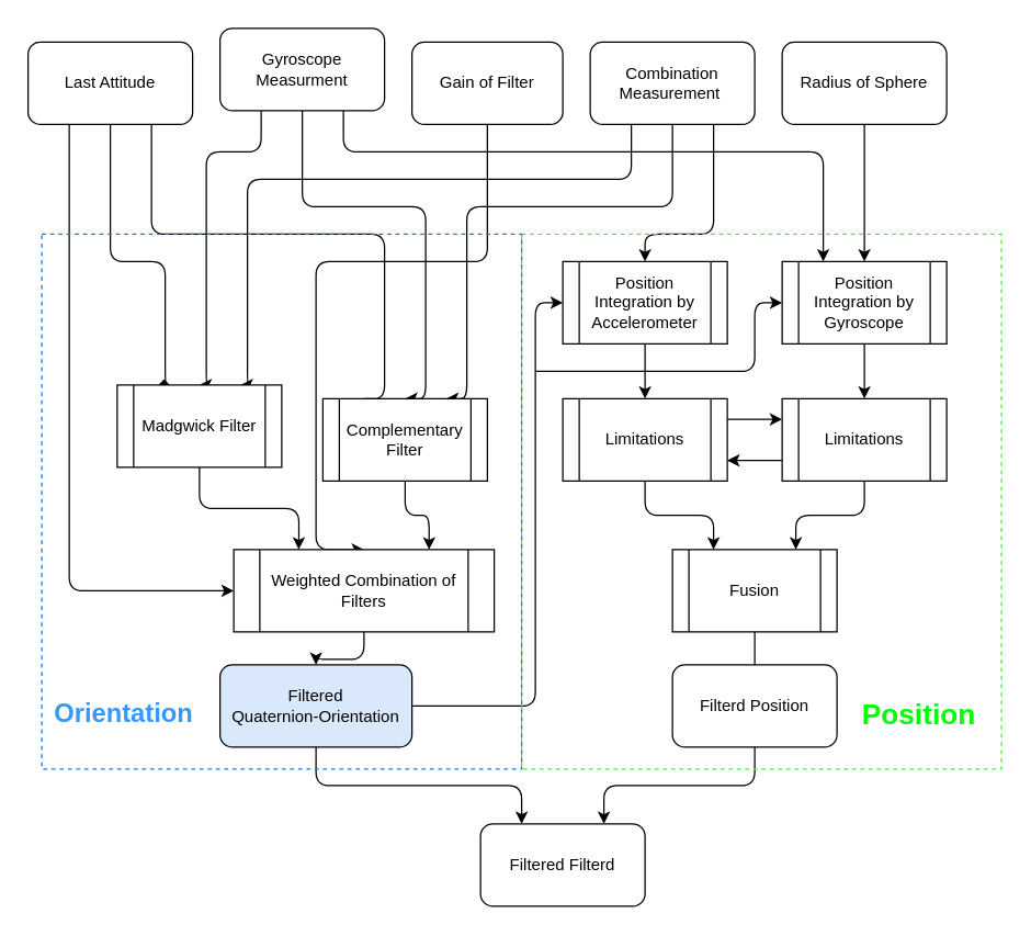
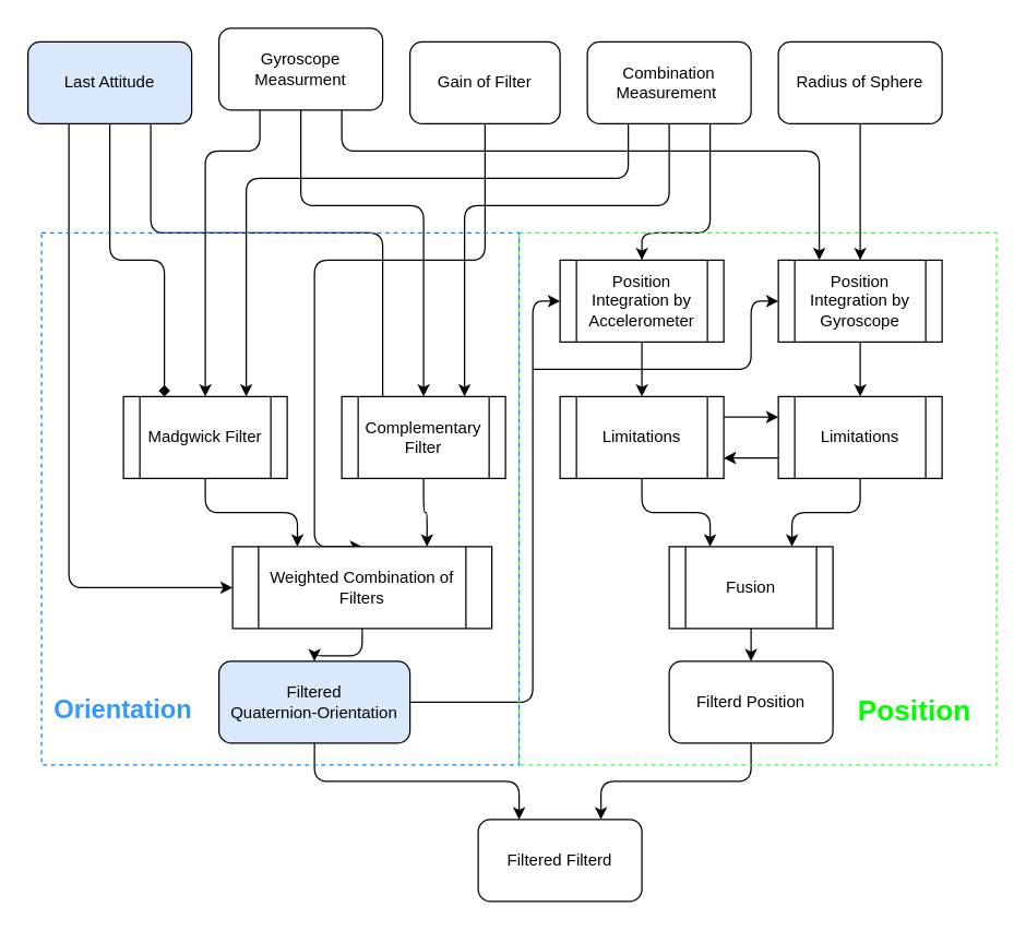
  <mxCell id="0" />
  <mxCell id="1" parent="0" />
  <mxCell id="2" style="edgeStyle=orthogonalEdgeStyle;rounded=1;orthogonalLoop=1;jettySize=auto;html=1;exitX=0.5;exitY=1;exitDx=0;exitDy=0;entryX=0.75;entryY=0;entryDx=0;entryDy=0;" parent="1" source="5" target="15" edge="1"><mxGeometry relative="1" as="geometry"><Array as="points"><mxPoint x="490" y="150" /><mxPoint x="340" y="150" /></Array></mxGeometry></mxCell>
  <mxCell id="3" style="edgeStyle=orthogonalEdgeStyle;rounded=1;orthogonalLoop=1;jettySize=auto;html=1;exitX=0.25;exitY=1;exitDx=0;exitDy=0;entryX=0.75;entryY=0;entryDx=0;entryDy=0;" parent="1" source="5" target="27" edge="1"><mxGeometry relative="1" as="geometry"><Array as="points"><mxPoint x="460" y="130" /><mxPoint x="180" y="130" /></Array><mxPoint x="160" y="230" as="targetPoint" /></mxGeometry></mxCell>
  <mxCell id="4" style="edgeStyle=orthogonalEdgeStyle;rounded=1;orthogonalLoop=1;jettySize=auto;html=1;exitX=0.75;exitY=1;exitDx=0;exitDy=0;entryX=0.5;entryY=0;entryDx=0;entryDy=0;" parent="1" source="5" target="31" edge="1"><mxGeometry relative="1" as="geometry"><mxPoint x="838.75" y="202.5" as="targetPoint" /><Array as="points"><mxPoint x="520" y="170" /><mxPoint x="470" y="170" /></Array></mxGeometry></mxCell>
  <mxCell id="5" value="Combination&lt;br&gt;Measurement&amp;nbsp;" style="rounded=1;whiteSpace=wrap;html=1;" parent="1" vertex="1"><mxGeometry x="430" y="30" width="120" height="60" as="geometry" /></mxCell>
  <mxCell id="6" style="edgeStyle=orthogonalEdgeStyle;rounded=1;orthogonalLoop=1;jettySize=auto;html=1;exitX=0.25;exitY=1;exitDx=0;exitDy=0;entryX=0.5;entryY=0;entryDx=0;entryDy=0;" parent="1" source="9" target="27" edge="1"><mxGeometry relative="1" as="geometry"><Array as="points"><mxPoint x="190" y="110" /><mxPoint x="150" y="110" /></Array><mxPoint x="30" y="160" as="targetPoint" /></mxGeometry></mxCell>
  <mxCell id="7" style="edgeStyle=orthogonalEdgeStyle;rounded=1;orthogonalLoop=1;jettySize=auto;html=1;exitX=0.5;exitY=1;exitDx=0;exitDy=0;entryX=0.5;entryY=0;entryDx=0;entryDy=0;" parent="1" source="9" target="15" edge="1"><mxGeometry relative="1" as="geometry"><Array as="points"><mxPoint x="220" y="150" /><mxPoint x="310" y="150" /></Array><mxPoint x="150" y="230" as="targetPoint" /></mxGeometry></mxCell>
  <mxCell id="8" style="edgeStyle=orthogonalEdgeStyle;rounded=1;orthogonalLoop=1;jettySize=auto;html=1;exitX=0.75;exitY=1;exitDx=0;exitDy=0;entryX=0.25;entryY=0;entryDx=0;entryDy=0;" edge="1" parent="1" source="9" target="33"><mxGeometry relative="1" as="geometry"><Array as="points"><mxPoint x="250" y="110" /><mxPoint x="600" y="110" /></Array></mxGeometry></mxCell>
  <mxCell id="9" value="Gyroscope&lt;br&gt;Measurment" style="rounded=1;whiteSpace=wrap;html=1;" parent="1" vertex="1"><mxGeometry x="160" y="20" width="120" height="60" as="geometry" /></mxCell>
  <mxCell id="10" style="edgeStyle=orthogonalEdgeStyle;rounded=1;orthogonalLoop=1;jettySize=auto;html=1;exitX=0.75;exitY=1;exitDx=0;exitDy=0;entryX=0.25;entryY=0;entryDx=0;entryDy=0;endArrow=none;" parent="1" source="13" target="15" edge="1"><mxGeometry relative="1" as="geometry"><Array as="points"><mxPoint x="110" y="170" /><mxPoint x="280" y="170" /></Array><mxPoint x="100" y="230" as="targetPoint" /></mxGeometry></mxCell>
  <mxCell id="11" style="edgeStyle=orthogonalEdgeStyle;rounded=1;orthogonalLoop=1;jettySize=auto;html=1;exitX=0.5;exitY=1;exitDx=0;exitDy=0;entryX=0.25;entryY=0;entryDx=0;entryDy=0;endArrow=diamond;" edge="1" parent="1" source="13" target="27"><mxGeometry relative="1" as="geometry"><Array as="points"><mxPoint x="80" y="190" /><mxPoint x="120" y="190" /></Array></mxGeometry></mxCell>
  <mxCell id="12" style="edgeStyle=orthogonalEdgeStyle;rounded=1;orthogonalLoop=1;jettySize=auto;html=1;exitX=0.25;exitY=1;exitDx=0;exitDy=0;entryX=0;entryY=0.5;entryDx=0;entryDy=0;" edge="1" parent="1" source="13" target="29"><mxGeometry relative="1" as="geometry" /></mxCell>
- <mxCell id="13" value="Last Attitude" style="rounded=1;whiteSpace=wrap;html=1;" parent="1" vertex="1"><mxGeometry x="20" y="30" width="120" height="60" as="geometry" /></mxCell>
+ <mxCell id="13" value="Last Attitude" style="rounded=1;whiteSpace=wrap;html=1;fillColor=#dae8fc;" parent="1" vertex="1"><mxGeometry x="20" y="30" width="120" height="60" as="geometry" /></mxCell>
  <mxCell id="14" style="edgeStyle=orthogonalEdgeStyle;rounded=1;orthogonalLoop=1;jettySize=auto;html=1;exitX=0.5;exitY=1;exitDx=0;exitDy=0;entryX=0.75;entryY=0;entryDx=0;entryDy=0;" edge="1" parent="1" source="15" target="29"><mxGeometry relative="1" as="geometry" /></mxCell>
- <mxCell id="15" value="Complementary Filter" style="shape=process;whiteSpace=wrap;html=1;backgroundOutline=1;" parent="1" vertex="1"><mxGeometry x="235" y="290" width="120" height="60" as="geometry" /></mxCell>
+ <mxCell id="15" value="Complementary Filter" style="shape=process;whiteSpace=wrap;html=1;backgroundOutline=1;" parent="1" vertex="1"><mxGeometry x="250" y="290" width="120" height="60" as="geometry" /></mxCell>
  <mxCell id="16" style="edgeStyle=orthogonalEdgeStyle;rounded=1;orthogonalLoop=1;jettySize=auto;html=1;exitX=0.5;exitY=1;exitDx=0;exitDy=0;entryX=0.5;entryY=0;entryDx=0;entryDy=0;" edge="1" parent="1" source="17" target="29"><mxGeometry relative="1" as="geometry"><Array as="points"><mxPoint x="355" y="190" /><mxPoint x="230" y="190" /></Array></mxGeometry></mxCell>
  <mxCell id="17" value="Gain of Filter" style="rounded=1;whiteSpace=wrap;html=1;" parent="1" vertex="1"><mxGeometry x="300" y="30" width="110" height="60" as="geometry" /></mxCell>
  <mxCell id="18" style="edgeStyle=orthogonalEdgeStyle;rounded=1;orthogonalLoop=1;jettySize=auto;html=1;exitX=0.5;exitY=1;exitDx=0;exitDy=0;entryX=0.25;entryY=0;entryDx=0;entryDy=0;" parent="1" source="20" target="25" edge="1"><mxGeometry relative="1" as="geometry" /></mxCell>
  <mxCell id="19" style="edgeStyle=orthogonalEdgeStyle;rounded=1;orthogonalLoop=1;jettySize=auto;html=1;exitX=1;exitY=0.5;exitDx=0;exitDy=0;entryX=0;entryY=0.5;entryDx=0;entryDy=0;" edge="1" parent="1" source="20" target="31"><mxGeometry relative="1" as="geometry"><Array as="points"><mxPoint x="390" y="514" /><mxPoint x="390" y="220" /></Array></mxGeometry></mxCell>
  <mxCell id="20" value="Filtered &lt;br&gt;Quaternion-Orientation&lt;br&gt;" style="rounded=1;whiteSpace=wrap;html=1;fillColor=#dae8fc;" parent="1" vertex="1"><mxGeometry x="160" y="484" width="140" height="60" as="geometry" /></mxCell>
  <mxCell id="21" style="edgeStyle=orthogonalEdgeStyle;rounded=1;orthogonalLoop=1;jettySize=auto;html=1;exitX=0.5;exitY=1;exitDx=0;exitDy=0;entryX=0.5;entryY=0;entryDx=0;entryDy=0;" edge="1" parent="1" source="22" target="33"><mxGeometry relative="1" as="geometry" /></mxCell>
  <mxCell id="22" value="Radius of Sphere" style="rounded=1;whiteSpace=wrap;html=1;" parent="1" vertex="1"><mxGeometry x="570" y="30" width="120" height="60" as="geometry" /></mxCell>
  <mxCell id="23" style="edgeStyle=orthogonalEdgeStyle;rounded=1;orthogonalLoop=1;jettySize=auto;html=1;exitX=0.5;exitY=1;exitDx=0;exitDy=0;entryX=0.75;entryY=0;entryDx=0;entryDy=0;" parent="1" source="24" target="25" edge="1"><mxGeometry relative="1" as="geometry"><mxPoint x="460" y="590" as="targetPoint" /></mxGeometry></mxCell>
  <mxCell id="24" value="Filterd Position" style="rounded=1;whiteSpace=wrap;html=1;" parent="1" vertex="1"><mxGeometry x="490" y="484" width="120" height="60" as="geometry" /></mxCell>
  <mxCell id="25" value="Filtered Filterd" style="rounded=1;whiteSpace=wrap;html=1;" parent="1" vertex="1"><mxGeometry x="350" y="600" width="120" height="60" as="geometry" /></mxCell>
  <mxCell id="26" style="edgeStyle=orthogonalEdgeStyle;rounded=1;orthogonalLoop=1;jettySize=auto;html=1;exitX=0.5;exitY=1;exitDx=0;exitDy=0;entryX=0.25;entryY=0;entryDx=0;entryDy=0;" edge="1" parent="1" source="27" target="29"><mxGeometry relative="1" as="geometry" /></mxCell>
- <mxCell id="27" value="Madgwick Filter" style="shape=process;whiteSpace=wrap;html=1;backgroundOutline=1;" vertex="1" parent="1"><mxGeometry x="85" y="280" width="120" height="60" as="geometry" /></mxCell>
+ <mxCell id="27" value="Madgwick Filter" style="shape=process;whiteSpace=wrap;html=1;backgroundOutline=1;" vertex="1" parent="1"><mxGeometry x="90" y="290" width="120" height="60" as="geometry" /></mxCell>
  <mxCell id="28" style="edgeStyle=orthogonalEdgeStyle;rounded=1;orthogonalLoop=1;jettySize=auto;html=1;exitX=0.5;exitY=1;exitDx=0;exitDy=0;entryX=0.5;entryY=0;entryDx=0;entryDy=0;" edge="1" parent="1" source="29" target="20"><mxGeometry relative="1" as="geometry" /></mxCell>
  <mxCell id="29" value="Weighted Combination of Filters" style="shape=process;whiteSpace=wrap;html=1;backgroundOutline=1;" vertex="1" parent="1"><mxGeometry x="170" y="400" width="190" height="60" as="geometry" /></mxCell>
  <mxCell id="30" style="edgeStyle=orthogonalEdgeStyle;rounded=1;orthogonalLoop=1;jettySize=auto;html=1;exitX=0.5;exitY=1;exitDx=0;exitDy=0;entryX=0.5;entryY=0;entryDx=0;entryDy=0;" edge="1" parent="1" source="31" target="37"><mxGeometry relative="1" as="geometry" /></mxCell>
  <mxCell id="31" value="Position Integration by Accelerometer" style="shape=process;whiteSpace=wrap;html=1;backgroundOutline=1;" vertex="1" parent="1"><mxGeometry x="410" y="190" width="120" height="60" as="geometry" /></mxCell>
  <mxCell id="32" style="edgeStyle=orthogonalEdgeStyle;rounded=1;orthogonalLoop=1;jettySize=auto;html=1;exitX=0.5;exitY=1;exitDx=0;exitDy=0;entryX=0.5;entryY=0;entryDx=0;entryDy=0;" edge="1" parent="1" source="33" target="40"><mxGeometry relative="1" as="geometry" /></mxCell>
  <mxCell id="33" value="Position Integration by Gyroscope" style="shape=process;whiteSpace=wrap;html=1;backgroundOutline=1;" vertex="1" parent="1"><mxGeometry x="570" y="190" width="120" height="60" as="geometry" /></mxCell>
  <mxCell id="34" value="" style="endArrow=classic;html=1;entryX=0;entryY=0.5;entryDx=0;entryDy=0;" edge="1" parent="1" target="33"><mxGeometry width="50" height="50" relative="1" as="geometry"><mxPoint x="390" y="270" as="sourcePoint" /><mxPoint x="500" y="390" as="targetPoint" /><Array as="points"><mxPoint x="550" y="270" /><mxPoint x="550" y="220" /></Array></mxGeometry></mxCell>
  <mxCell id="35" style="edgeStyle=orthogonalEdgeStyle;rounded=1;orthogonalLoop=1;jettySize=auto;html=1;exitX=0.5;exitY=1;exitDx=0;exitDy=0;entryX=0.25;entryY=0;entryDx=0;entryDy=0;" edge="1" parent="1" source="37" target="42"><mxGeometry relative="1" as="geometry" /></mxCell>
  <mxCell id="36" style="edgeStyle=orthogonalEdgeStyle;rounded=1;orthogonalLoop=1;jettySize=auto;html=1;exitX=1;exitY=0.25;exitDx=0;exitDy=0;entryX=0;entryY=0.25;entryDx=0;entryDy=0;" edge="1" parent="1" source="37" target="40"><mxGeometry relative="1" as="geometry" /></mxCell>
  <mxCell id="37" value="Limitations" style="shape=process;whiteSpace=wrap;html=1;backgroundOutline=1;" vertex="1" parent="1"><mxGeometry x="410" y="290" width="120" height="60" as="geometry" /></mxCell>
  <mxCell id="38" style="edgeStyle=orthogonalEdgeStyle;rounded=1;orthogonalLoop=1;jettySize=auto;html=1;exitX=0.5;exitY=1;exitDx=0;exitDy=0;entryX=0.75;entryY=0;entryDx=0;entryDy=0;" edge="1" parent="1" source="40" target="42"><mxGeometry relative="1" as="geometry" /></mxCell>
  <mxCell id="39" style="edgeStyle=orthogonalEdgeStyle;rounded=1;orthogonalLoop=1;jettySize=auto;html=1;exitX=0;exitY=0.75;exitDx=0;exitDy=0;entryX=1;entryY=0.75;entryDx=0;entryDy=0;" edge="1" parent="1" source="40" target="37"><mxGeometry relative="1" as="geometry" /></mxCell>
  <mxCell id="40" value="Limitations" style="shape=process;whiteSpace=wrap;html=1;backgroundOutline=1;" vertex="1" parent="1"><mxGeometry x="570" y="290" width="120" height="60" as="geometry" /></mxCell>
- <mxCell id="41" style="edgeStyle=orthogonalEdgeStyle;rounded=1;orthogonalLoop=1;jettySize=auto;html=1;exitX=0.5;exitY=1;exitDx=0;exitDy=0;entryX=0.5;entryY=0;entryDx=0;entryDy=0;endArrow=none;" edge="1" parent="1" source="42" target="24"><mxGeometry relative="1" as="geometry" /></mxCell>
+ <mxCell id="41" style="edgeStyle=orthogonalEdgeStyle;rounded=1;orthogonalLoop=1;jettySize=auto;html=1;exitX=0.5;exitY=1;exitDx=0;exitDy=0;entryX=0.5;entryY=0;entryDx=0;entryDy=0;" edge="1" parent="1" source="42" target="24"><mxGeometry relative="1" as="geometry" /></mxCell>
  <mxCell id="42" value="Fusion" style="shape=process;whiteSpace=wrap;html=1;backgroundOutline=1;" vertex="1" parent="1"><mxGeometry x="490" y="400" width="120" height="60" as="geometry" /></mxCell>
  <mxCell id="43" value="" style="rounded=0;whiteSpace=wrap;html=1;fillColor=none;strokeColor=#33FF33;dashed=1;" vertex="1" parent="1"><mxGeometry x="380" y="170" width="350" height="390" as="geometry" /></mxCell>
  <mxCell id="44" value="" style="rounded=0;whiteSpace=wrap;html=1;fillColor=none;strokeColor=#007FFF;dashed=1;" vertex="1" parent="1"><mxGeometry x="30" y="170" width="350" height="390" as="geometry" /></mxCell>
  <mxCell id="45" value="&lt;b style=&quot;color: rgb(0 , 255 , 0) ; font-size: 21px&quot;&gt;Position&lt;/b&gt;" style="text;html=1;strokeColor=none;fillColor=none;align=center;verticalAlign=middle;whiteSpace=wrap;rounded=0;" vertex="1" parent="1"><mxGeometry x="650" y="510" width="40" height="20" as="geometry" /></mxCell>
  <mxCell id="46" value="&lt;b&gt;&lt;font color=&quot;#3399ff&quot; style=&quot;font-size: 19px&quot;&gt;Orientation&lt;/font&gt;&lt;/b&gt;" style="text;html=1;strokeColor=none;fillColor=none;align=center;verticalAlign=middle;whiteSpace=wrap;rounded=0;" vertex="1" parent="1"><mxGeometry x="70" y="510" width="40" height="20" as="geometry" /></mxCell>
